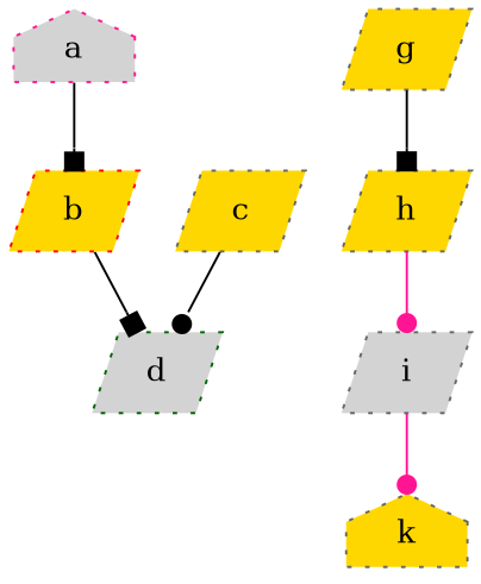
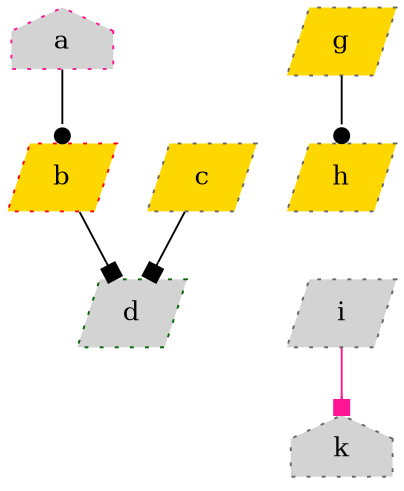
  digraph {
    node [color=gray40 fillcolor=gold shape=parallelogram style="dotted,filled"]
    edge [arrowhead=box color=black]
    a [color=deeppink fillcolor=lightgrey shape=house]
    b [color=red]
    d [color=darkgreen fillcolor=lightgrey]
    c
    g
    h
    i [fillcolor=lightgrey]
-   k [shape=house]
-   a -> b
+   k [fillcolor=lightgrey shape=house]
+   a -> b [arrowhead=dot]
    b -> d
-   c -> d [arrowhead=dot]
-   g -> h
-   h -> i [arrowhead=dot color=deeppink]
-   i -> k [arrowhead=dot color=deeppink]
+   c -> d
+   g -> h [arrowhead=dot]
+   i -> k [color=deeppink]
  }
